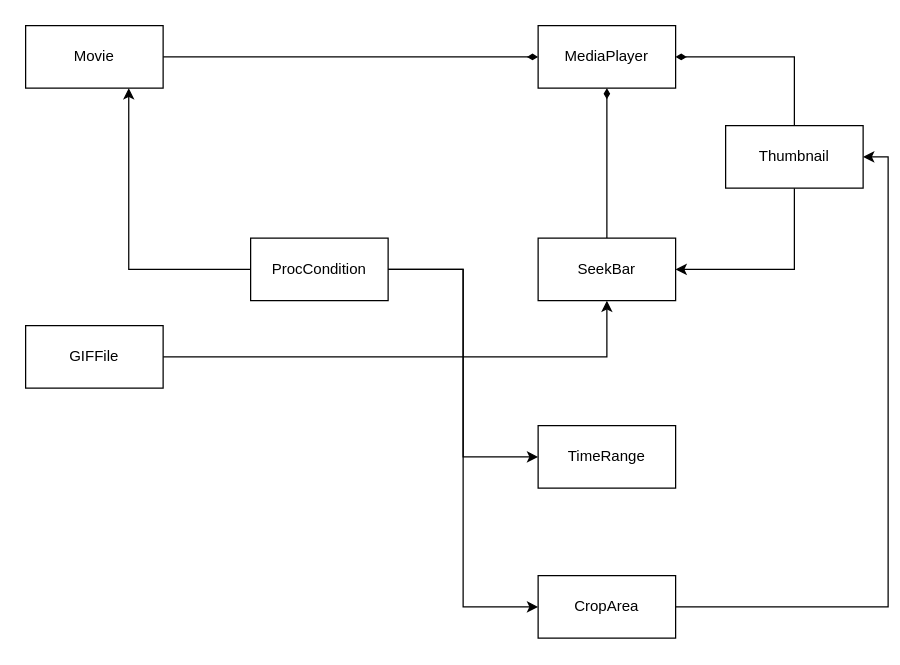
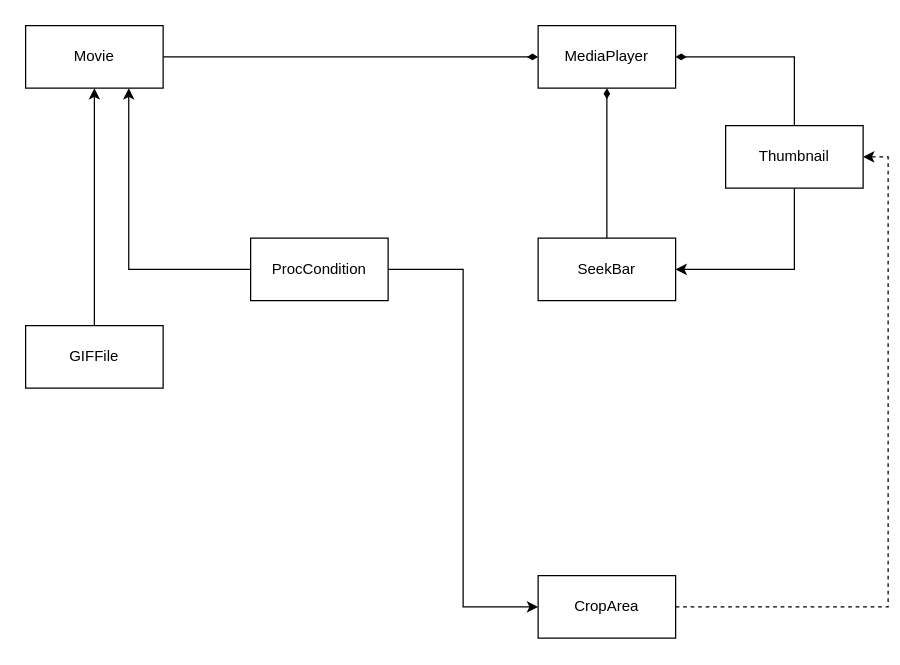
  <mxCell id="0" />
  <mxCell id="1" parent="0" />
  <mxCell id="2" style="edgeStyle=orthogonalEdgeStyle;rounded=0;orthogonalLoop=1;jettySize=auto;html=1;entryX=0;entryY=0.5;entryDx=0;entryDy=0;endArrow=diamondThin;endFill=1;" edge="1" parent="1" source="3" target="10"><mxGeometry relative="1" as="geometry" /></mxCell>
  <mxCell id="3" value="Movie" style="html=1;whiteSpace=wrap;" parent="1" vertex="1"><mxGeometry x="20" y="20" width="110" height="50" as="geometry" /></mxCell>
  <mxCell id="4" style="edgeStyle=orthogonalEdgeStyle;rounded=0;orthogonalLoop=1;jettySize=auto;html=1;entryX=0.75;entryY=1;entryDx=0;entryDy=0;" parent="1" source="7" target="3" edge="1"><mxGeometry relative="1" as="geometry" /></mxCell>
- <mxCell id="5" style="edgeStyle=orthogonalEdgeStyle;rounded=0;orthogonalLoop=1;jettySize=auto;html=1;entryX=0;entryY=0.5;entryDx=0;entryDy=0;" parent="1" source="7" target="13" edge="1"><mxGeometry relative="1" as="geometry" /></mxCell>
  <mxCell id="6" style="edgeStyle=orthogonalEdgeStyle;rounded=0;orthogonalLoop=1;jettySize=auto;html=1;exitX=1;exitY=0.5;exitDx=0;exitDy=0;entryX=0;entryY=0.5;entryDx=0;entryDy=0;" parent="1" source="7" target="18" edge="1"><mxGeometry relative="1" as="geometry" /></mxCell>
  <mxCell id="7" value="ProcCondition" style="html=1;whiteSpace=wrap;" parent="1" vertex="1"><mxGeometry x="200" y="190" width="110" height="50" as="geometry" /></mxCell>
- <mxCell id="8" style="edgeStyle=orthogonalEdgeStyle;rounded=0;orthogonalLoop=1;jettySize=auto;html=1;" parent="1" source="9" target="12" edge="1"><mxGeometry relative="1" as="geometry" /></mxCell>
+ <mxCell id="8" style="edgeStyle=orthogonalEdgeStyle;rounded=0;orthogonalLoop=1;jettySize=auto;html=1;entryX=0.5;entryY=1;entryDx=0;entryDy=0;" parent="1" source="9" target="3" edge="1"><mxGeometry relative="1" as="geometry" /></mxCell>
  <mxCell id="9" value="GIFFile" style="html=1;whiteSpace=wrap;" parent="1" vertex="1"><mxGeometry x="20" y="260" width="110" height="50" as="geometry" /></mxCell>
  <mxCell id="10" value="MediaPlayer" style="html=1;whiteSpace=wrap;" parent="1" vertex="1"><mxGeometry x="430" y="20" width="110" height="50" as="geometry" /></mxCell>
  <mxCell id="11" style="edgeStyle=orthogonalEdgeStyle;rounded=0;orthogonalLoop=1;jettySize=auto;html=1;exitX=0.5;exitY=0;exitDx=0;exitDy=0;entryX=0.5;entryY=1;entryDx=0;entryDy=0;endArrow=diamondThin;endFill=1;" parent="1" source="12" target="10" edge="1"><mxGeometry relative="1" as="geometry" /></mxCell>
  <mxCell id="12" value="SeekBar" style="html=1;whiteSpace=wrap;" parent="1" vertex="1"><mxGeometry x="430" y="190" width="110" height="50" as="geometry" /></mxCell>
- <mxCell id="13" value="TimeRange" style="html=1;whiteSpace=wrap;" parent="1" vertex="1"><mxGeometry x="430" y="340" width="110" height="50" as="geometry" /></mxCell>
  <mxCell id="14" style="edgeStyle=orthogonalEdgeStyle;rounded=0;orthogonalLoop=1;jettySize=auto;html=1;exitX=0.5;exitY=1;exitDx=0;exitDy=0;entryX=1;entryY=0.5;entryDx=0;entryDy=0;" parent="1" source="16" target="12" edge="1"><mxGeometry relative="1" as="geometry" /></mxCell>
  <mxCell id="15" style="edgeStyle=orthogonalEdgeStyle;rounded=0;orthogonalLoop=1;jettySize=auto;html=1;exitX=0.5;exitY=0;exitDx=0;exitDy=0;entryX=1;entryY=0.5;entryDx=0;entryDy=0;endArrow=diamondThin;endFill=1;" parent="1" source="16" target="10" edge="1"><mxGeometry relative="1" as="geometry" /></mxCell>
  <mxCell id="16" value="Thumbnail" style="html=1;whiteSpace=wrap;" parent="1" vertex="1"><mxGeometry x="580" y="100" width="110" height="50" as="geometry" /></mxCell>
- <mxCell id="17" style="edgeStyle=orthogonalEdgeStyle;rounded=0;orthogonalLoop=1;jettySize=auto;html=1;exitX=1;exitY=0.5;exitDx=0;exitDy=0;entryX=1;entryY=0.5;entryDx=0;entryDy=0;" parent="1" source="18" target="16" edge="1"><mxGeometry relative="1" as="geometry" /></mxCell>
+ <mxCell id="17" style="edgeStyle=orthogonalEdgeStyle;rounded=0;orthogonalLoop=1;jettySize=auto;html=1;exitX=1;exitY=0.5;exitDx=0;exitDy=0;entryX=1;entryY=0.5;entryDx=0;entryDy=0;dashed=1;" parent="1" source="18" target="16" edge="1"><mxGeometry relative="1" as="geometry" /></mxCell>
  <mxCell id="18" value="CropArea" style="html=1;whiteSpace=wrap;" parent="1" vertex="1"><mxGeometry x="430" y="460" width="110" height="50" as="geometry" /></mxCell>
